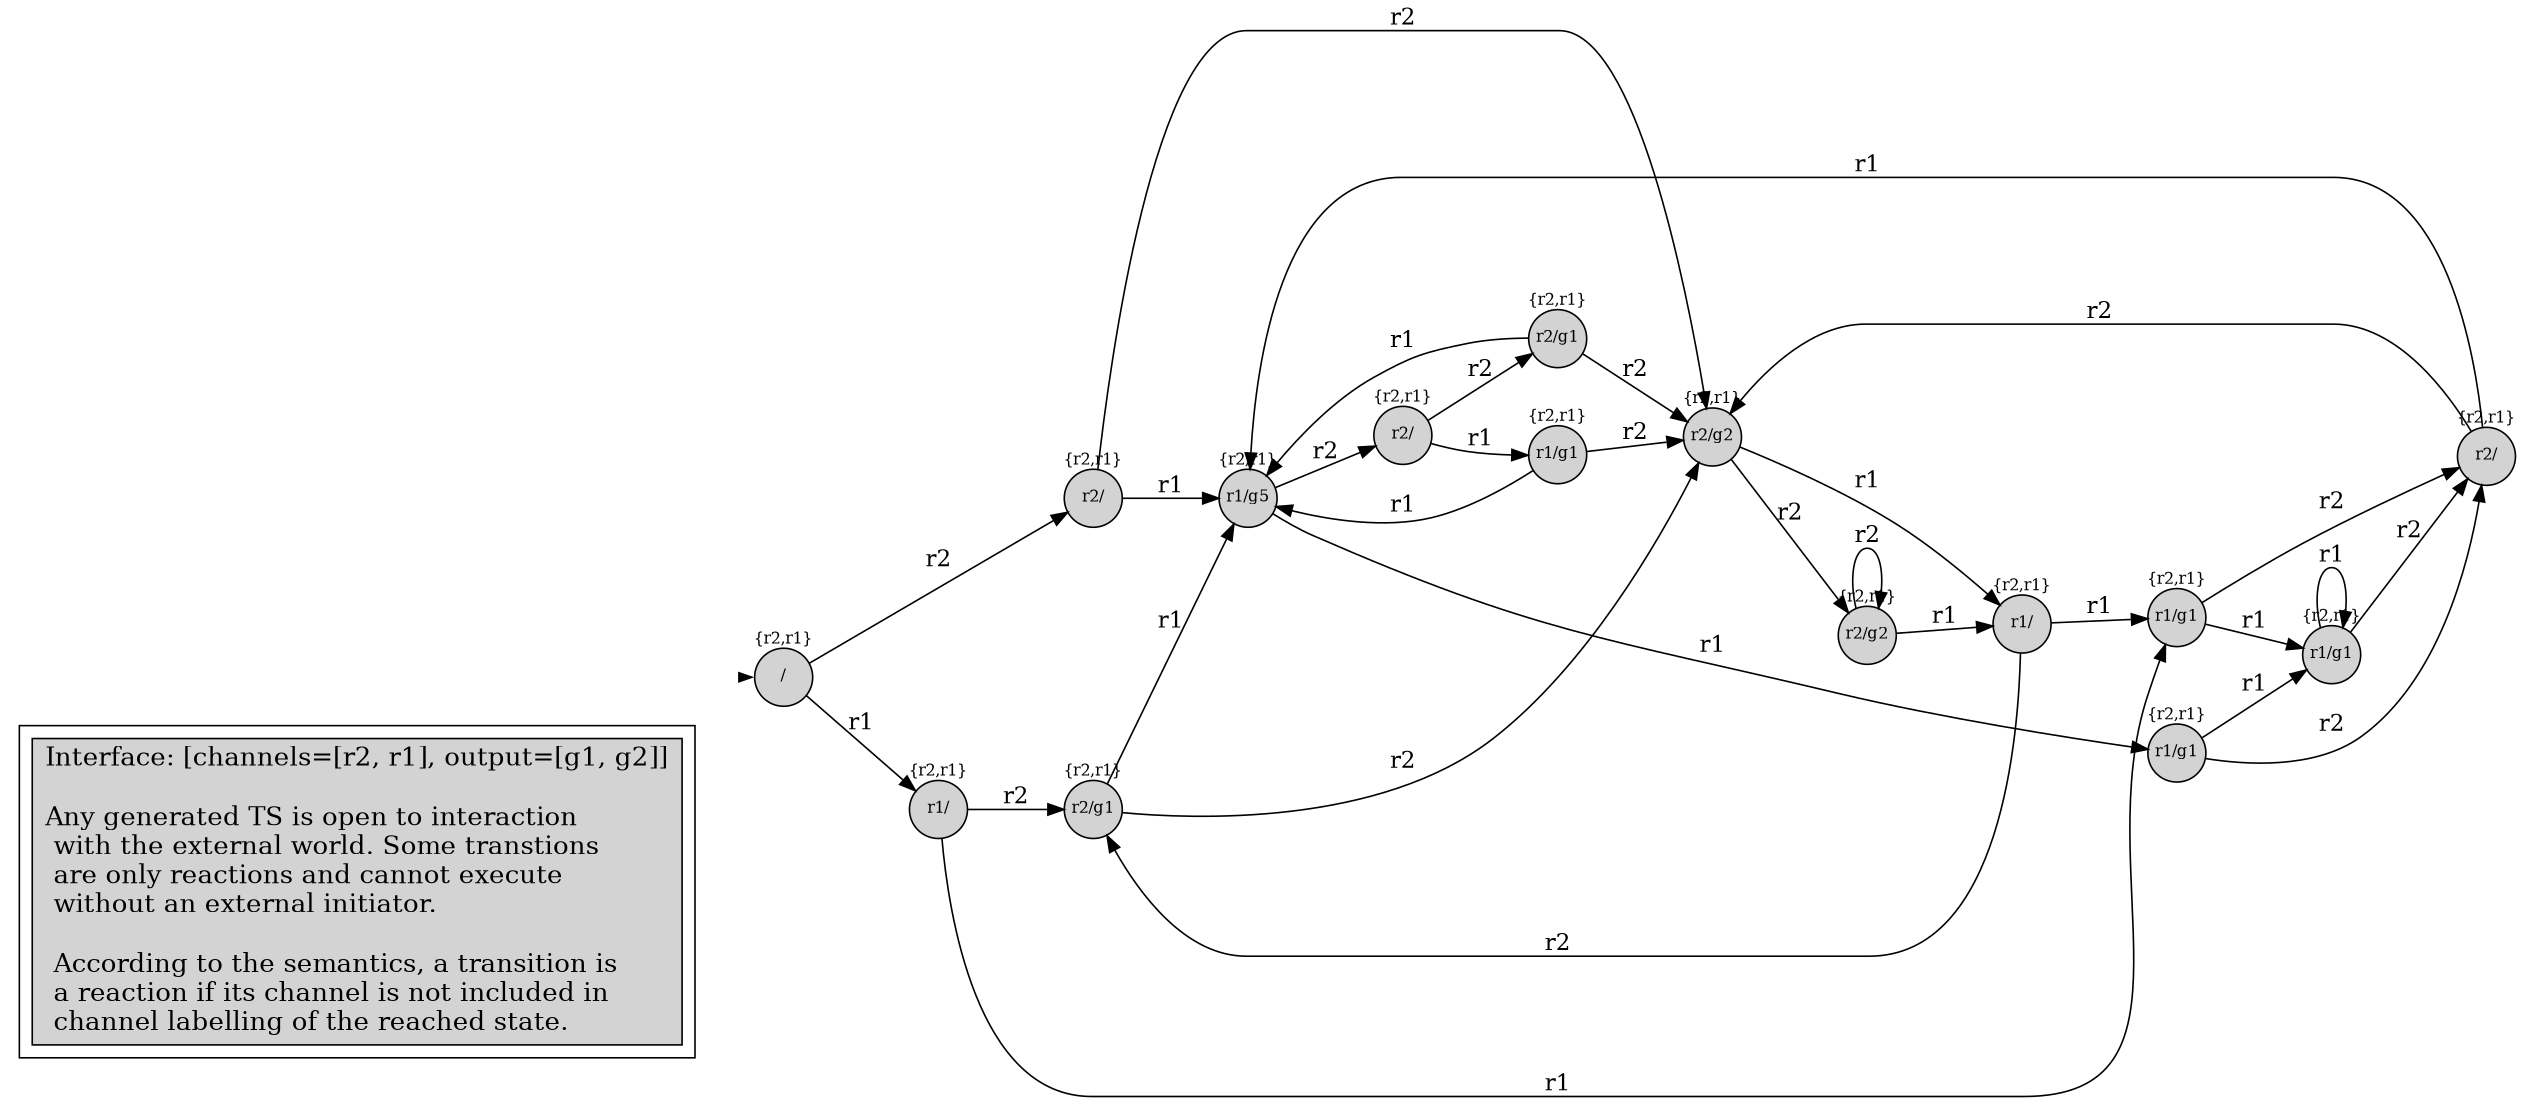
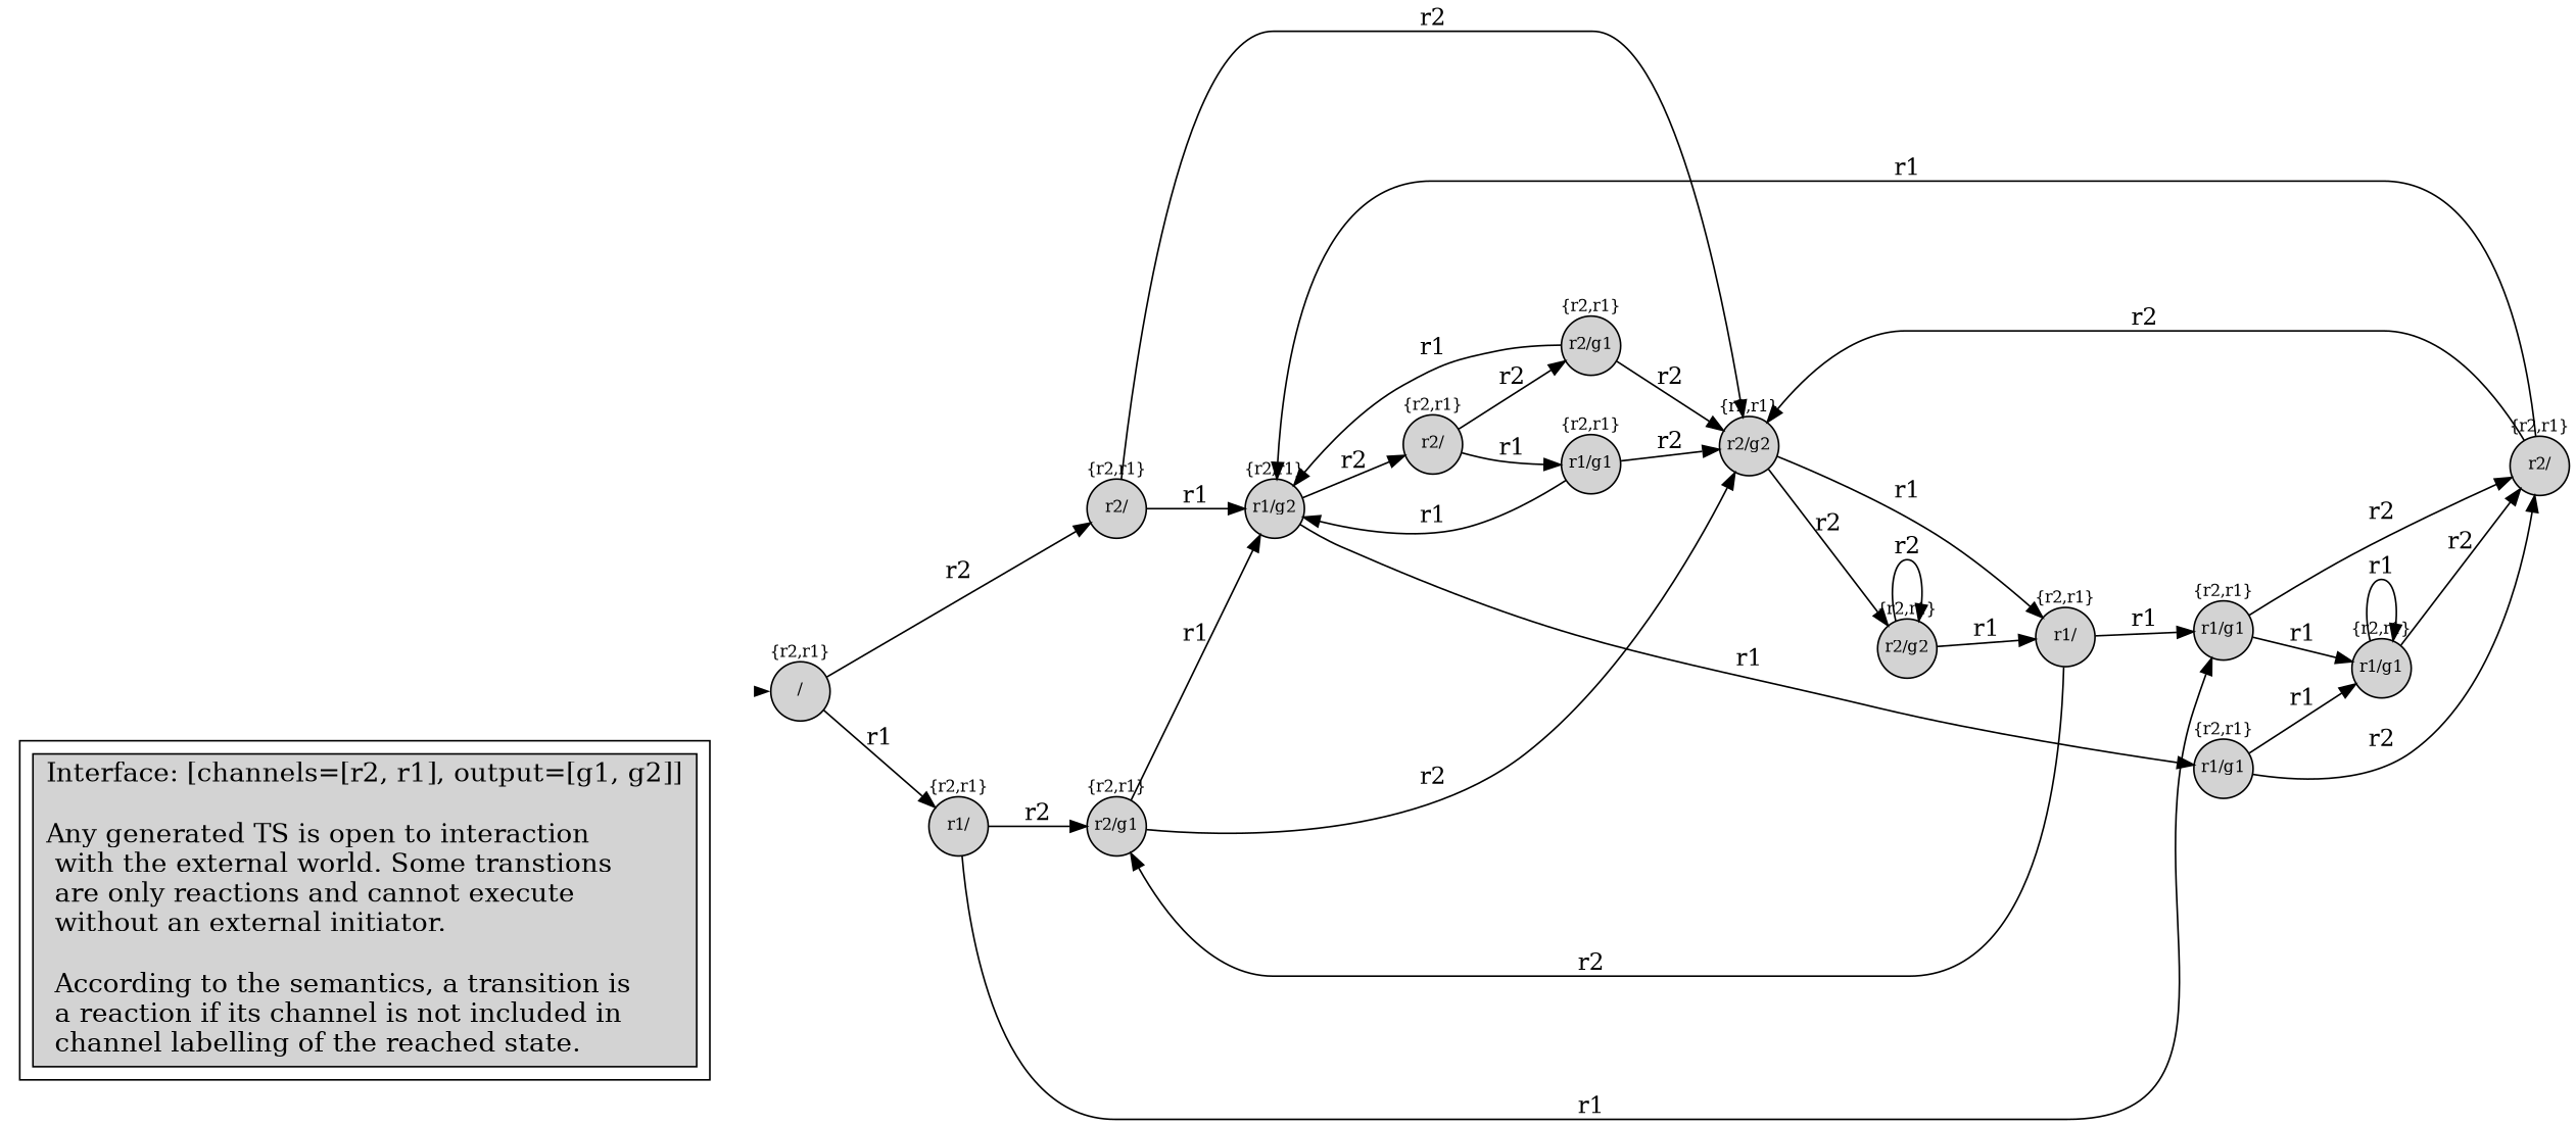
  digraph {
    nodesep=0.5
    rankdir=LR
    ranksep=.6
    node [fontsize=10 shape=circle style=filled fixedsize=true]
    n1 [fontsize=16 label="Interface: [channels=[r2, r1], output=[g1, g2]]\n\nAny generated TS is open to interaction\l with the external world. Some transtions\l are only reactions and cannot execute\l without an external initiator.\l\l According to the semantics, a transition is\l a reaction if its channel is not included in\l channel labelling of the reached state.\l" shape=box fixedsize=""]
    init [shape=point style=invis]
    n3 [label="{r2,r1}\n\n/\n\n\n"]
    n4 [label="{r2,r1}\n\nr1/\n\n\n"]
    n5 [label="{r2,r1}\n\nr2/\n\n\n"]
    n6 [label="{r2,r1}\n\nr2/\n\n\n"]
-   n7 [label="{r2,r1}\n\nr1/g5\n\n\n"]
+   n7 [label="{r2,r1}\n\nr1/g2\n\n\n"]
    n8 [label="{r2,r1}\n\nr2/g2\n\n\n"]
    n9 [label="{r2,r1}\n\nr2/\n\n\n"]
    n10 [label="{r2,r1}\n\nr1/g1\n\n\n"]
    n11 [label="{r2,r1}\n\nr2/g1\n\n\n"]
    n12 [label="{r2,r1}\n\nr2/g1\n\n\n"]
    n13 [label="{r2,r1}\n\nr1/g1\n\n\n"]
    n14 [label="{r2,r1}\n\nr2/g2\n\n\n"]
    n15 [label="{r2,r1}\n\nr1/\n\n\n"]
    n16 [label="{r2,r1}\n\nr1/g1\n\n\n"]
    n17 [label="{r2,r1}\n\nr1/g1\n\n\n"]
    subgraph cluster_1 {
      n1
    }
    init -> n3 [penwidth=0]
    n3 -> n4 [label=r1]
    n3 -> n5 [label=r2]
    n4 -> n12 [label=r2]
    n4 -> n13 [label=r1]
    n5 -> n7 [label=r1]
    n5 -> n8 [label=r2]
    n6 -> n7 [label=r1]
    n6 -> n8 [label=r2]
    n7 -> n9 [label=r2]
    n7 -> n16 [label=r1]
    n8 -> n14 [label=r2]
    n8 -> n15 [label=r1]
    n9 -> n10 [label=r1]
    n9 -> n11 [label=r2]
    n10 -> n7 [label=r1]
    n10 -> n8 [label=r2]
    n11 -> n7 [label=r1]
    n11 -> n8 [label=r2]
    n12 -> n7 [label=r1]
    n12 -> n8 [label=r2]
    n13 -> n6 [label=r2]
    n13 -> n17 [label=r1]
    n14 -> n14 [label=r2]
    n14 -> n15 [label=r1]
    n15 -> n12 [label=r2]
    n15 -> n13 [label=r1]
    n16 -> n6 [label=r2]
    n16 -> n17 [label=r1]
    n17 -> n6 [label=r2]
    n17 -> n17 [label=r1]
  }
